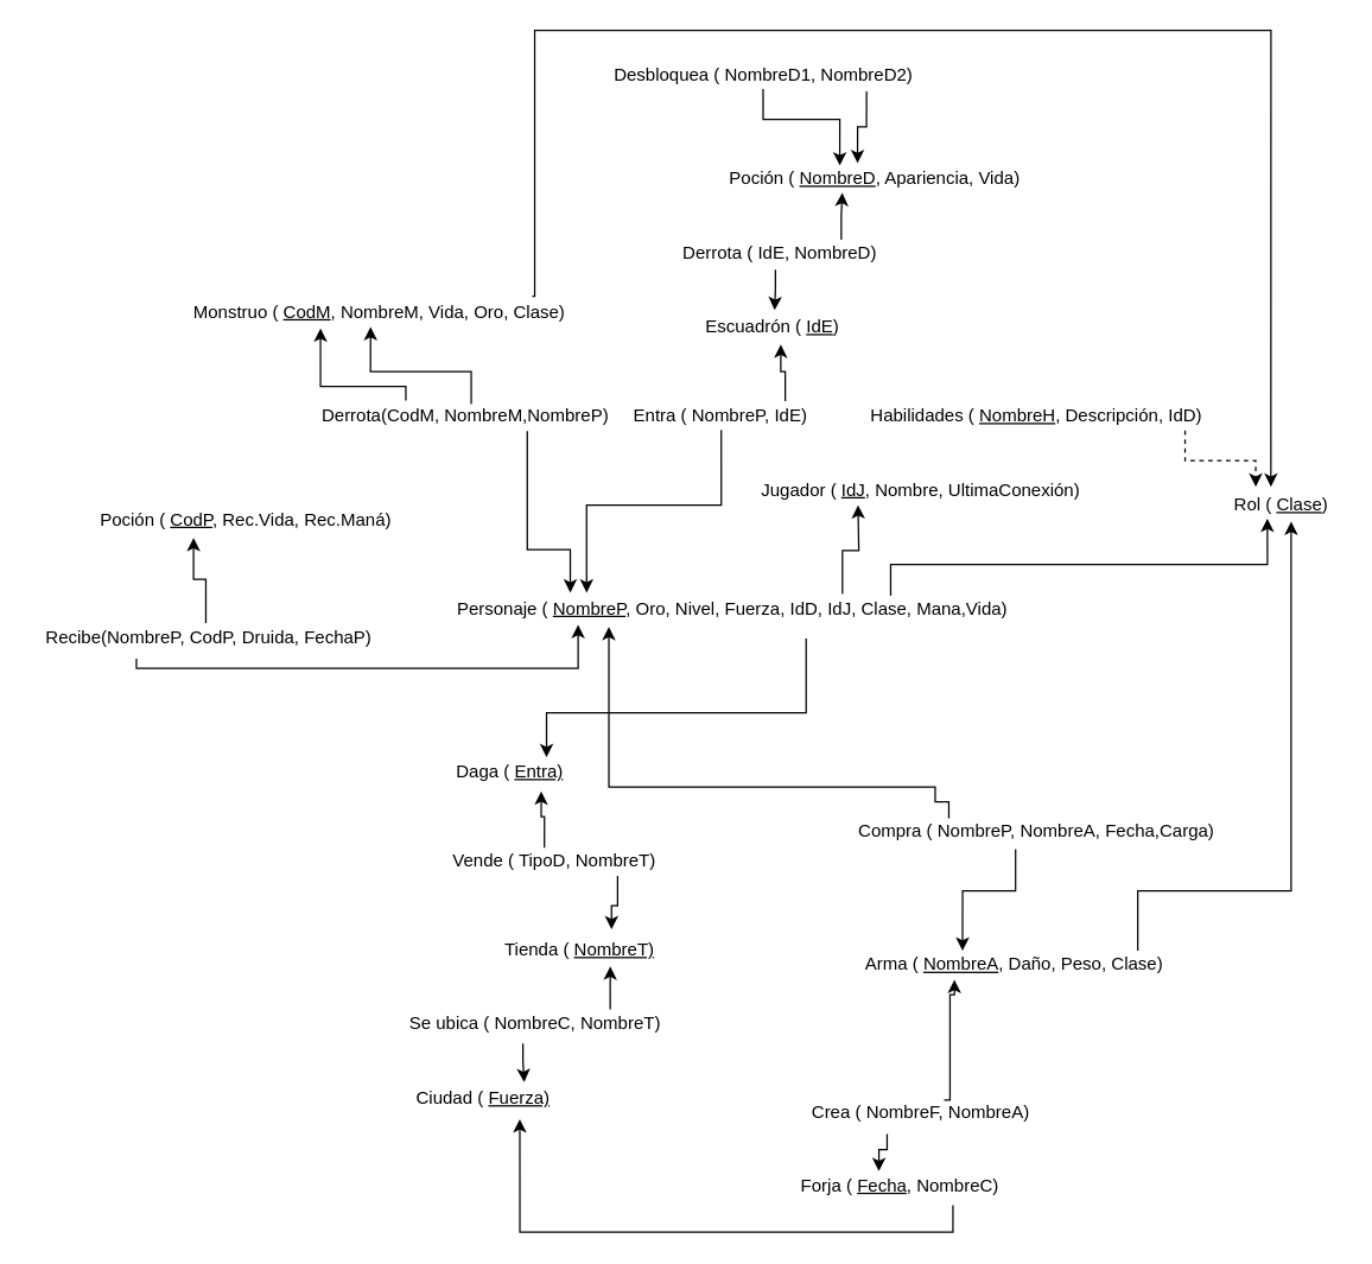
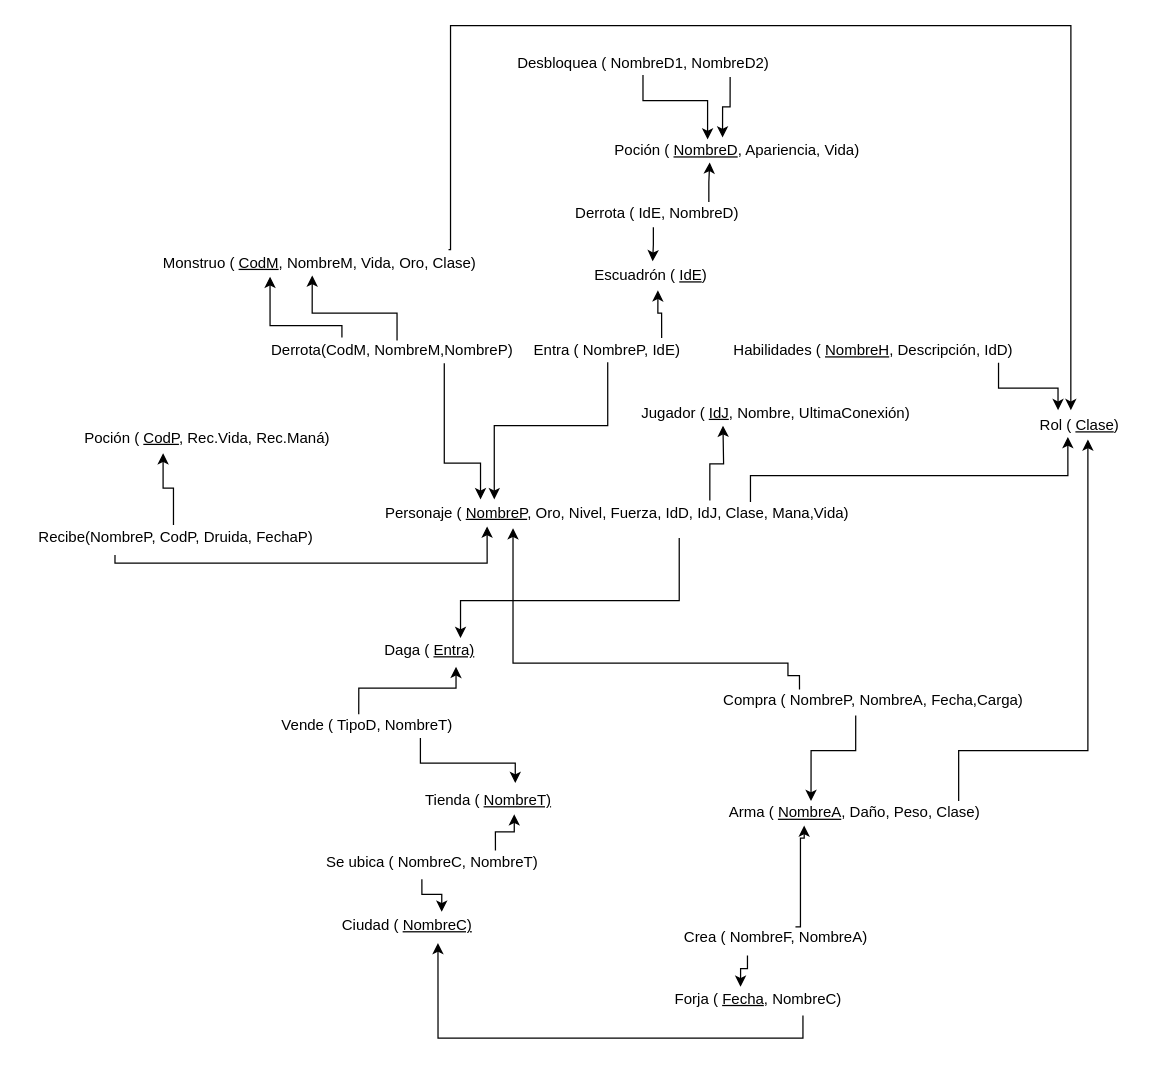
  <mxCell id="0" />
  <mxCell id="1" parent="0" />
  <mxCell id="2" value="Personaje ( &lt;u&gt;NombreP&lt;/u&gt;, Oro, Nivel, Fuerza, IdD, IdJ, Clase, Mana,Vida)" style="text;html=1;align=center;verticalAlign=middle;resizable=0;points=[];autosize=1;strokeColor=none;fillColor=none;" parent="1" vertex="1"><mxGeometry x="298" y="400" width="390" height="20" as="geometry" /></mxCell>
  <mxCell id="3" value="Rol ( &lt;u&gt;Clase&lt;/u&gt;)" style="text;html=1;align=center;verticalAlign=middle;resizable=0;points=[];autosize=1;strokeColor=none;fillColor=none;" parent="1" vertex="1"><mxGeometry x="823" y="330" width="80" height="20" as="geometry" /></mxCell>
  <mxCell id="4" value="Habilidades ( &lt;u&gt;NombreH&lt;/u&gt;, Descripción, IdD)" style="text;html=1;align=center;verticalAlign=middle;resizable=0;points=[];autosize=1;strokeColor=none;fillColor=none;" parent="1" vertex="1"><mxGeometry x="573" y="270" width="250" height="20" as="geometry" /></mxCell>
  <mxCell id="5" value="" style="endArrow=classic;html=1;rounded=0;edgeStyle=orthogonalEdgeStyle;entryX=0.387;entryY=0.95;entryDx=0;entryDy=0;entryPerimeter=0;" parent="1" target="3" edge="1"><mxGeometry width="50" height="50" relative="1" as="geometry"><mxPoint x="600" y="401" as="sourcePoint" /><mxPoint x="380" y="500" as="targetPoint" /><Array as="points"><mxPoint x="600" y="380" /><mxPoint x="854" y="380" /></Array></mxGeometry></mxCell>
- <mxCell id="6" value="" style="endArrow=classic;html=1;rounded=0;edgeStyle=orthogonalEdgeStyle;entryX=0.289;entryY=-0.12;entryDx=0;entryDy=0;entryPerimeter=0;exitX=0.902;exitY=0.98;exitDx=0;exitDy=0;exitPerimeter=0;dashed=1;" parent="1" source="4" target="3" edge="1"><mxGeometry width="50" height="50" relative="1" as="geometry"><mxPoint x="796" y="290" as="sourcePoint" /><mxPoint x="799" y="318" as="targetPoint" /></mxGeometry></mxCell>
+ <mxCell id="6" value="" style="endArrow=classic;html=1;rounded=0;edgeStyle=orthogonalEdgeStyle;entryX=0.289;entryY=-0.12;entryDx=0;entryDy=0;entryPerimeter=0;exitX=0.902;exitY=0.98;exitDx=0;exitDy=0;exitPerimeter=0;" parent="1" source="4" target="3" edge="1"><mxGeometry width="50" height="50" relative="1" as="geometry"><mxPoint x="796" y="290" as="sourcePoint" /><mxPoint x="799" y="318" as="targetPoint" /></mxGeometry></mxCell>
  <mxCell id="7" value="Daga ( &lt;u&gt;Entra)&lt;/u&gt;" style="text;html=1;align=center;verticalAlign=middle;resizable=0;points=[];autosize=1;strokeColor=none;fillColor=none;" parent="1" vertex="1"><mxGeometry x="298" y="510" width="90" height="20" as="geometry" /></mxCell>
- <mxCell id="8" value="Vende ( TipoD, NombreT)" style="text;html=1;align=center;verticalAlign=middle;resizable=0;points=[];autosize=1;strokeColor=none;fillColor=none;" parent="1" vertex="1"><mxGeometry x="298" y="570" width="150" height="20" as="geometry" /></mxCell>
+ <mxCell id="8" value="Vende ( TipoD, NombreT)" style="text;html=1;align=center;verticalAlign=middle;resizable=0;points=[];autosize=1;strokeColor=none;fillColor=none;" parent="1" vertex="1"><mxGeometry x="218" y="570" width="150" height="20" as="geometry" /></mxCell>
  <mxCell id="9" value="Tienda ( &lt;u&gt;NombreT)&lt;/u&gt;" style="text;html=1;align=center;verticalAlign=middle;resizable=0;points=[];autosize=1;strokeColor=none;fillColor=none;" parent="1" vertex="1"><mxGeometry x="330" y="630" width="120" height="20" as="geometry" /></mxCell>
  <mxCell id="10" value="" style="endArrow=classic;html=1;rounded=0;edgeStyle=orthogonalEdgeStyle;exitX=0.457;exitY=0.05;exitDx=0;exitDy=0;exitPerimeter=0;entryX=0.738;entryY=1.15;entryDx=0;entryDy=0;entryPerimeter=0;" parent="1" source="8" target="7" edge="1"><mxGeometry width="50" height="50" relative="1" as="geometry"><mxPoint x="570" y="689" as="sourcePoint" /><mxPoint x="620" y="639" as="targetPoint" /></mxGeometry></mxCell>
  <mxCell id="11" value="" style="endArrow=classic;html=1;rounded=0;edgeStyle=orthogonalEdgeStyle;exitX=0.786;exitY=1;exitDx=0;exitDy=0;exitPerimeter=0;entryX=0.682;entryY=-0.2;entryDx=0;entryDy=0;entryPerimeter=0;" parent="1" source="8" target="9" edge="1"><mxGeometry width="50" height="50" relative="1" as="geometry"><mxPoint x="330" y="709" as="sourcePoint" /><mxPoint x="380" y="659" as="targetPoint" /></mxGeometry></mxCell>
- <mxCell id="12" value="Ciudad ( &lt;u&gt;Fuerza)&lt;/u&gt;" style="text;html=1;align=center;verticalAlign=middle;resizable=0;points=[];autosize=1;strokeColor=none;fillColor=none;" parent="1" vertex="1"><mxGeometry x="265" y="730" width="120" height="20" as="geometry" /></mxCell>
- <mxCell id="13" value="Se ubica ( NombreC, NombreT)" style="text;html=1;align=center;verticalAlign=middle;resizable=0;points=[];autosize=1;strokeColor=none;fillColor=none;" parent="1" vertex="1"><mxGeometry x="270" y="680" width="180" height="20" as="geometry" /></mxCell>
+ <mxCell id="12" value="Ciudad ( &lt;u&gt;NombreC)&lt;/u&gt;" style="text;html=1;align=center;verticalAlign=middle;resizable=0;points=[];autosize=1;strokeColor=none;fillColor=none;" parent="1" vertex="1"><mxGeometry x="265" y="730" width="120" height="20" as="geometry" /></mxCell>
+ <mxCell id="13" value="Se ubica ( NombreC, NombreT)" style="text;html=1;align=center;verticalAlign=middle;resizable=0;points=[];autosize=1;strokeColor=none;fillColor=none;" parent="1" vertex="1"><mxGeometry x="255" y="680" width="180" height="20" as="geometry" /></mxCell>
  <mxCell id="14" value="" style="endArrow=classic;html=1;rounded=0;edgeStyle=orthogonalEdgeStyle;entryX=0.675;entryY=1.05;entryDx=0;entryDy=0;entryPerimeter=0;exitX=0.783;exitY=0;exitDx=0;exitDy=0;exitPerimeter=0;" parent="1" source="13" target="9" edge="1"><mxGeometry width="50" height="50" relative="1" as="geometry"><mxPoint x="440" y="869" as="sourcePoint" /><mxPoint x="410.04" y="859" as="targetPoint" /></mxGeometry></mxCell>
  <mxCell id="15" value="" style="endArrow=classic;html=1;rounded=0;edgeStyle=orthogonalEdgeStyle;exitX=0.456;exitY=1.15;exitDx=0;exitDy=0;exitPerimeter=0;entryX=0.733;entryY=-0.05;entryDx=0;entryDy=0;entryPerimeter=0;" parent="1" source="13" target="12" edge="1"><mxGeometry width="50" height="50" relative="1" as="geometry"><mxPoint x="330" y="809" as="sourcePoint" /><mxPoint x="380" y="759" as="targetPoint" /></mxGeometry></mxCell>
  <mxCell id="16" value="Forja ( &lt;u&gt;Fecha&lt;/u&gt;, NombreC)" style="text;html=1;align=center;verticalAlign=middle;resizable=0;points=[];autosize=1;strokeColor=none;fillColor=none;" parent="1" vertex="1"><mxGeometry x="526" y="789" width="160" height="20" as="geometry" /></mxCell>
  <mxCell id="17" value="" style="endArrow=classic;html=1;rounded=0;edgeStyle=orthogonalEdgeStyle;entryX=0.708;entryY=1.2;entryDx=0;entryDy=0;entryPerimeter=0;" parent="1" target="12" edge="1"><mxGeometry width="50" height="50" relative="1" as="geometry"><mxPoint x="642" y="812" as="sourcePoint" /><mxPoint x="380" y="759" as="targetPoint" /><Array as="points"><mxPoint x="642" y="830" /><mxPoint x="350" y="830" /></Array></mxGeometry></mxCell>
  <mxCell id="18" value="Arma ( &lt;u&gt;NombreA&lt;/u&gt;, Daño, Peso, Clase)" style="text;html=1;align=center;verticalAlign=middle;resizable=0;points=[];autosize=1;strokeColor=none;fillColor=none;" parent="1" vertex="1"><mxGeometry x="573" y="640" width="220" height="20" as="geometry" /></mxCell>
  <mxCell id="19" value="Crea ( NombreF, NombreA)" style="text;html=1;align=center;verticalAlign=middle;resizable=0;points=[];autosize=1;strokeColor=none;fillColor=none;" parent="1" vertex="1"><mxGeometry x="540" y="740" width="160" height="20" as="geometry" /></mxCell>
  <mxCell id="20" value="" style="endArrow=classic;html=1;rounded=0;edgeStyle=orthogonalEdgeStyle;exitX=0.36;exitY=1.2;exitDx=0;exitDy=0;exitPerimeter=0;entryX=0.413;entryY=0;entryDx=0;entryDy=0;entryPerimeter=0;" parent="1" source="19" target="16" edge="1"><mxGeometry width="50" height="50" relative="1" as="geometry"><mxPoint x="330" y="809" as="sourcePoint" /><mxPoint x="380" y="759" as="targetPoint" /></mxGeometry></mxCell>
  <mxCell id="21" value="" style="endArrow=classic;html=1;rounded=0;edgeStyle=orthogonalEdgeStyle;exitX=0.6;exitY=0.05;exitDx=0;exitDy=0;exitPerimeter=0;" parent="1" source="19" target="18" edge="1"><mxGeometry width="50" height="50" relative="1" as="geometry"><mxPoint x="330" y="709" as="sourcePoint" /><mxPoint x="643" y="650" as="targetPoint" /><Array as="points"><mxPoint x="640" y="670" /><mxPoint x="643" y="670" /></Array></mxGeometry></mxCell>
  <mxCell id="22" value="Compra ( NombreP, NombreA, Fecha,Carga)" style="text;html=1;align=center;verticalAlign=middle;resizable=0;points=[];autosize=1;strokeColor=none;fillColor=none;" parent="1" vertex="1"><mxGeometry x="568" y="550" width="260" height="20" as="geometry" /></mxCell>
  <mxCell id="23" value="" style="endArrow=classic;html=1;rounded=0;edgeStyle=orthogonalEdgeStyle;exitX=0.298;exitY=1.179;exitDx=0;exitDy=0;exitPerimeter=0;entryX=0.234;entryY=1.03;entryDx=0;entryDy=0;entryPerimeter=0;" parent="1" source="39" edge="1" target="2"><mxGeometry width="50" height="50" relative="1" as="geometry"><mxPoint x="120" y="530" as="sourcePoint" /><mxPoint x="390" y="430" as="targetPoint" /><Array as="points"><mxPoint x="91" y="450" /><mxPoint x="389" y="450" /></Array></mxGeometry></mxCell>
  <mxCell id="24" value="Poción ( &lt;u&gt;CodP&lt;/u&gt;, Rec.Vida, Rec.Maná)" style="text;html=1;align=center;verticalAlign=middle;resizable=0;points=[];autosize=1;strokeColor=none;fillColor=none;" parent="1" vertex="1"><mxGeometry x="60" y="340" width="210" height="20" as="geometry" /></mxCell>
  <mxCell id="25" value="" style="endArrow=classic;html=1;rounded=0;edgeStyle=orthogonalEdgeStyle;exitX=0.493;exitY=-0.021;exitDx=0;exitDy=0;exitPerimeter=0;" parent="1" source="39" edge="1"><mxGeometry width="50" height="50" relative="1" as="geometry"><mxPoint x="179.13" y="341" as="sourcePoint" /><mxPoint x="130" y="362" as="targetPoint" /><Array as="points"><mxPoint x="138" y="390" /><mxPoint x="130" y="390" /></Array></mxGeometry></mxCell>
  <mxCell id="26" value="Jugador (&amp;nbsp;&lt;u&gt;IdJ&lt;/u&gt;, Nombre, UltimaConexión)" style="text;html=1;align=center;verticalAlign=middle;resizable=0;points=[];autosize=1;strokeColor=none;fillColor=none;" parent="1" vertex="1"><mxGeometry x="505" y="320" width="230" height="20" as="geometry" /></mxCell>
  <mxCell id="27" value="" style="endArrow=classic;html=1;rounded=0;edgeStyle=orthogonalEdgeStyle;exitX=0.691;exitY=-0.01;exitDx=0;exitDy=0;exitPerimeter=0;" parent="1" source="2" edge="1"><mxGeometry width="50" height="50" relative="1" as="geometry"><mxPoint x="520" y="408" as="sourcePoint" /><mxPoint x="578" y="340" as="targetPoint" /><Array as="points" /></mxGeometry></mxCell>
  <mxCell id="28" value="Monstruo ( &lt;u&gt;CodM&lt;/u&gt;, NombreM, Vida, Oro, Clase)" style="text;html=1;align=center;verticalAlign=middle;resizable=0;points=[];autosize=1;strokeColor=none;fillColor=none;" parent="1" vertex="1"><mxGeometry x="120" y="200" width="270" height="20" as="geometry" /></mxCell>
  <mxCell id="29" value="Escuadrón ( &lt;u&gt;IdE&lt;/u&gt;)" style="text;html=1;align=center;verticalAlign=middle;resizable=0;points=[];autosize=1;strokeColor=none;fillColor=none;" parent="1" vertex="1"><mxGeometry x="465" y="210" width="110" height="20" as="geometry" /></mxCell>
  <mxCell id="30" value="Entra ( NombreP, IdE)" style="text;html=1;align=center;verticalAlign=middle;resizable=0;points=[];autosize=1;strokeColor=none;fillColor=none;" parent="1" vertex="1"><mxGeometry x="420" y="270" width="130" height="20" as="geometry" /></mxCell>
  <mxCell id="31" value="" style="endArrow=classic;html=1;rounded=0;edgeStyle=orthogonalEdgeStyle;exitX=0.506;exitY=0.967;exitDx=0;exitDy=0;exitPerimeter=0;" parent="1" source="30" edge="1"><mxGeometry width="50" height="50" relative="1" as="geometry"><mxPoint x="520" y="240" as="sourcePoint" /><mxPoint x="395" y="399" as="targetPoint" /><Array as="points"><mxPoint x="486" y="340" /><mxPoint x="395" y="340" /></Array></mxGeometry></mxCell>
  <mxCell id="32" value="Derrota ( IdE, NombreD)" style="text;html=1;align=center;verticalAlign=middle;resizable=0;points=[];autosize=1;strokeColor=none;fillColor=none;" parent="1" vertex="1"><mxGeometry x="450" y="160" width="150" height="20" as="geometry" /></mxCell>
  <mxCell id="33" value="Poción ( &lt;u&gt;NombreD&lt;/u&gt;, Apariencia, Vida)" style="text;html=1;align=center;verticalAlign=middle;resizable=0;points=[];autosize=1;strokeColor=none;fillColor=none;" parent="1" vertex="1"><mxGeometry x="484" y="110" width="210" height="20" as="geometry" /></mxCell>
  <mxCell id="34" value="" style="endArrow=classic;html=1;rounded=0;edgeStyle=orthogonalEdgeStyle;exitX=0.778;exitY=0.05;exitDx=0;exitDy=0;exitPerimeter=0;entryX=0.397;entryY=0.967;entryDx=0;entryDy=0;entryPerimeter=0;" parent="1" source="32" target="33" edge="1"><mxGeometry width="50" height="50" relative="1" as="geometry"><mxPoint x="520" y="150" as="sourcePoint" /><mxPoint x="570" y="100" as="targetPoint" /></mxGeometry></mxCell>
  <mxCell id="35" value="" style="endArrow=classic;html=1;rounded=0;edgeStyle=orthogonalEdgeStyle;exitX=0.482;exitY=1.067;exitDx=0;exitDy=0;exitPerimeter=0;entryX=0.516;entryY=-0.075;entryDx=0;entryDy=0;entryPerimeter=0;" parent="1" source="32" target="29" edge="1"><mxGeometry width="50" height="50" relative="1" as="geometry"><mxPoint x="520" y="150" as="sourcePoint" /><mxPoint x="570" y="100" as="targetPoint" /></mxGeometry></mxCell>
  <mxCell id="36" value="Desbloquea ( NombreD1, NombreD2)" style="text;html=1;align=center;verticalAlign=middle;resizable=0;points=[];autosize=1;strokeColor=none;fillColor=none;" parent="1" vertex="1"><mxGeometry x="404" y="40" width="220" height="20" as="geometry" /></mxCell>
  <mxCell id="37" value="" style="endArrow=classic;html=1;rounded=0;edgeStyle=orthogonalEdgeStyle;exitX=0.5;exitY=0.967;exitDx=0;exitDy=0;exitPerimeter=0;entryX=0.389;entryY=0.05;entryDx=0;entryDy=0;entryPerimeter=0;" parent="1" source="36" target="33" edge="1"><mxGeometry width="50" height="50" relative="1" as="geometry"><mxPoint x="614" y="70" as="sourcePoint" /><mxPoint x="664" y="20" as="targetPoint" /><Array as="points"><mxPoint x="514" y="80" /><mxPoint x="566" y="80" /></Array></mxGeometry></mxCell>
  <mxCell id="38" value="" style="endArrow=classic;html=1;rounded=0;edgeStyle=orthogonalEdgeStyle;exitX=0.817;exitY=1.05;exitDx=0;exitDy=0;exitPerimeter=0;entryX=0.446;entryY=-0.029;entryDx=0;entryDy=0;entryPerimeter=0;" parent="1" source="36" target="33" edge="1"><mxGeometry width="50" height="50" relative="1" as="geometry"><mxPoint x="614" y="70" as="sourcePoint" /><mxPoint x="664" y="20" as="targetPoint" /></mxGeometry></mxCell>
  <mxCell id="39" value="Recibe(NombreP, CodP, Druida, FechaP)" style="text;html=1;align=center;verticalAlign=middle;resizable=0;points=[];autosize=1;strokeColor=none;fillColor=none;" parent="1" vertex="1"><mxGeometry x="20" y="420" width="240" height="20" as="geometry" /></mxCell>
  <mxCell id="40" value="" style="endArrow=classic;html=1;rounded=0;edgeStyle=orthogonalEdgeStyle;" parent="1" edge="1"><mxGeometry width="50" height="50" relative="1" as="geometry"><mxPoint x="543" y="430" as="sourcePoint" /><mxPoint x="368" y="510" as="targetPoint" /><Array as="points"><mxPoint x="543" y="480" /><mxPoint x="368" y="480" /></Array></mxGeometry></mxCell>
  <mxCell id="41" value="" style="endArrow=classic;html=1;rounded=0;edgeStyle=orthogonalEdgeStyle;exitX=0.838;exitY=-0.005;exitDx=0;exitDy=0;exitPerimeter=0;entryX=0.554;entryY=1.086;entryDx=0;entryDy=0;entryPerimeter=0;" parent="1" source="30" target="29" edge="1"><mxGeometry width="50" height="50" relative="1" as="geometry"><mxPoint x="510" y="300" as="sourcePoint" /><mxPoint x="560" y="250" as="targetPoint" /></mxGeometry></mxCell>
  <mxCell id="42" value="" style="endArrow=classic;html=1;rounded=0;edgeStyle=orthogonalEdgeStyle;exitX=0.447;exitY=1.1;exitDx=0;exitDy=0;exitPerimeter=0;entryX=0.343;entryY=0.02;entryDx=0;entryDy=0;entryPerimeter=0;" parent="1" source="22" target="18" edge="1"><mxGeometry width="50" height="50" relative="1" as="geometry"><mxPoint x="656.5" y="580" as="sourcePoint" /><mxPoint x="650" y="620" as="targetPoint" /><Array as="points"><mxPoint x="684" y="600" /><mxPoint x="648" y="600" /></Array></mxGeometry></mxCell>
  <mxCell id="43" value="" style="endArrow=classic;html=1;rounded=0;edgeStyle=orthogonalEdgeStyle;exitX=0.274;exitY=0.06;exitDx=0;exitDy=0;exitPerimeter=0;" parent="1" source="22" edge="1"><mxGeometry width="50" height="50" relative="1" as="geometry"><mxPoint x="630" y="540" as="sourcePoint" /><mxPoint x="410" y="422" as="targetPoint" /><Array as="points"><mxPoint x="633" y="540" /><mxPoint x="630" y="540" /><mxPoint x="630" y="530" /><mxPoint x="410" y="530" /><mxPoint x="410" y="440" /></Array></mxGeometry></mxCell>
  <mxCell id="44" value="" style="endArrow=classic;html=1;rounded=0;edgeStyle=orthogonalEdgeStyle;exitX=0.883;exitY=-0.04;exitDx=0;exitDy=0;exitPerimeter=0;entryX=0.417;entryY=-0.12;entryDx=0;entryDy=0;entryPerimeter=0;" parent="1" source="28" target="3" edge="1"><mxGeometry width="50" height="50" relative="1" as="geometry"><mxPoint x="360" y="-80" as="sourcePoint" /><mxPoint x="830" y="270" as="targetPoint" /><Array as="points"><mxPoint x="360" y="199" /><mxPoint x="360" y="20" /><mxPoint x="856" y="20" /></Array></mxGeometry></mxCell>
  <mxCell id="45" value="" style="endArrow=classic;html=1;rounded=0;edgeStyle=orthogonalEdgeStyle;exitX=0.88;exitY=0.02;exitDx=0;exitDy=0;exitPerimeter=0;" parent="1" source="18" edge="1"><mxGeometry width="50" height="50" relative="1" as="geometry"><mxPoint x="790" y="620" as="sourcePoint" /><mxPoint x="870" y="351" as="targetPoint" /><Array as="points"><mxPoint x="767" y="600" /><mxPoint x="870" y="600" /><mxPoint x="870" y="351" /></Array></mxGeometry></mxCell>
  <mxCell id="46" value="Derrota(CodM, NombreM,NombreP)" style="text;html=1;align=center;verticalAlign=middle;resizable=0;points=[];autosize=1;strokeColor=none;fillColor=none;" parent="1" vertex="1"><mxGeometry x="208" y="270" width="210" height="20" as="geometry" /></mxCell>
  <mxCell id="47" value="" style="endArrow=classic;html=1;rounded=0;edgeStyle=orthogonalEdgeStyle;entryX=0.354;entryY=1.04;entryDx=0;entryDy=0;entryPerimeter=0;exitX=0.31;exitY=-0.03;exitDx=0;exitDy=0;exitPerimeter=0;" parent="1" source="46" target="28" edge="1"><mxGeometry width="50" height="50" relative="1" as="geometry"><mxPoint x="290" y="260" as="sourcePoint" /><mxPoint x="310" y="260" as="targetPoint" /><Array as="points"><mxPoint x="273" y="260" /><mxPoint x="216" y="260" /></Array></mxGeometry></mxCell>
  <mxCell id="48" value="" style="endArrow=classic;html=1;rounded=0;edgeStyle=orthogonalEdgeStyle;" parent="1" edge="1"><mxGeometry width="50" height="50" relative="1" as="geometry"><mxPoint x="355" y="290" as="sourcePoint" /><mxPoint x="384" y="399" as="targetPoint" /><Array as="points"><mxPoint x="355" y="370" /><mxPoint x="384" y="370" /></Array></mxGeometry></mxCell>
  <mxCell id="49" value="" style="endArrow=classic;html=1;rounded=0;edgeStyle=orthogonalEdgeStyle;exitX=0.52;exitY=0.09;exitDx=0;exitDy=0;exitPerimeter=0;entryX=0.479;entryY=0.99;entryDx=0;entryDy=0;entryPerimeter=0;" edge="1" parent="1" source="46" target="28"><mxGeometry width="50" height="50" relative="1" as="geometry"><mxPoint x="307.52" y="258.6" as="sourcePoint" /><mxPoint x="250" y="240" as="targetPoint" /><Array as="points"><mxPoint x="317" y="250" /><mxPoint x="249" y="250" /></Array></mxGeometry></mxCell>
